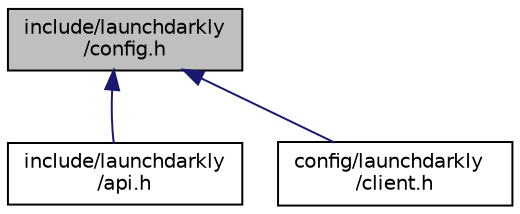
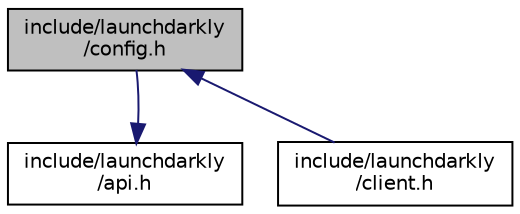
  digraph {
    node [color=black fillcolor=white fontname=Helvetica fontsize=10 shape=record style=filled]
    edge [color=midnightblue dir=back fontname=Helvetica fontsize=10 labelfontname=Helvetica labelfontsize=10 style=solid]
    n1 [fillcolor=grey75 fontcolor=black height=0.2 label="include/launchdarkly\l/config.h" width=0.4]
    n2 [height=0.2 label="include/launchdarkly\l/api.h" width=0.4]
-   n3 [height=0.2 label="config/launchdarkly\l/client.h" width=0.4]
-   n1 -> n2
+   n3 [height=0.2 label="include/launchdarkly\l/client.h" width=0.4]
+   n2 -> n1
    n1 -> n3
  }
